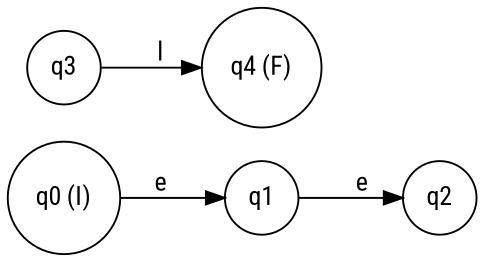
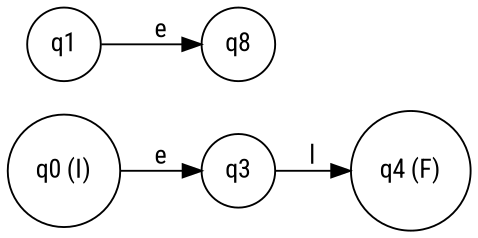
  digraph {
    fontname="Roboto Condensed"
    rankdir=LR
    node [fontname="Roboto Condensed" shape=circle]
    edge [fontname="Roboto Condensed"]
    n1 [label="q0 (I)"]
    n2 [label=q1]
-   n3 [label=q2]
+   n3 [label=q8]
    n4 [label=q3]
    n5 [label="q4 (F)"]
-   n1 -> n2 [label=e]
+   n1 -> n4 [label=e]
    n2 -> n3 [label=e]
    n4 -> n5 [label=l]
  }
